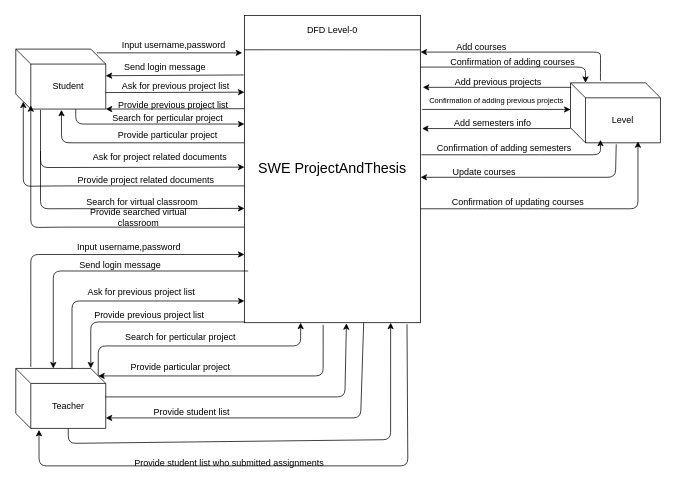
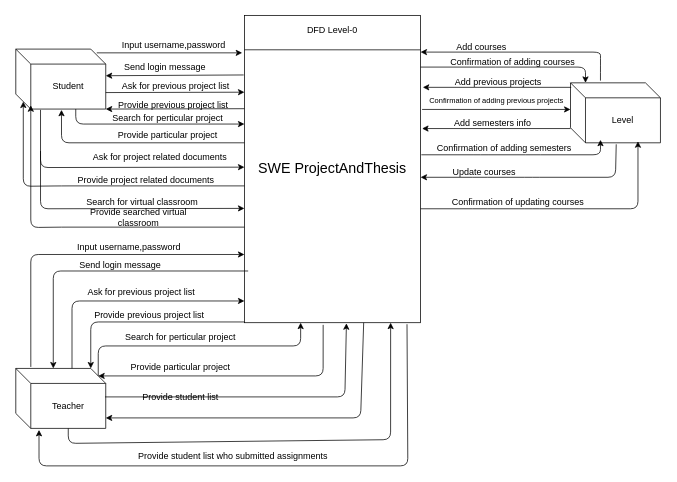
  <mxCell id="0" />
  <mxCell id="1" parent="0" />
  <mxCell id="2" value="&lt;font style=&quot;font-size: 19px&quot;&gt;SWE ProjectAndThesis&lt;/font&gt;" style="rounded=0;whiteSpace=wrap;html=1;" vertex="1" parent="1"><mxGeometry x="325" y="20" width="235" height="410" as="geometry" /></mxCell>
  <mxCell id="3" value="" style="endArrow=none;html=1;exitX=0;exitY=0.112;exitDx=0;exitDy=0;exitPerimeter=0;" edge="1" parent="1" source="2"><mxGeometry width="50" height="50" relative="1" as="geometry"><mxPoint x="330" y="70" as="sourcePoint" /><mxPoint x="560" y="66" as="targetPoint" /></mxGeometry></mxCell>
  <mxCell id="4" value="DFD Level-0" style="text;html=1;strokeColor=none;fillColor=none;align=center;verticalAlign=middle;whiteSpace=wrap;rounded=0;" vertex="1" parent="1"><mxGeometry x="360" y="30" width="165" height="20" as="geometry" /></mxCell>
  <mxCell id="5" value="Student" style="shape=cube;whiteSpace=wrap;html=1;boundedLbl=1;backgroundOutline=1;darkOpacity=0;darkOpacity2=0;" vertex="1" parent="1"><mxGeometry x="20" y="65" width="120" height="80" as="geometry" /></mxCell>
  <mxCell id="6" value="&lt;div&gt;Level&lt;/div&gt;" style="shape=cube;whiteSpace=wrap;html=1;boundedLbl=1;backgroundOutline=1;darkOpacity=0;darkOpacity2=0;" vertex="1" parent="1"><mxGeometry x="760" y="110" width="120" height="80" as="geometry" /></mxCell>
  <mxCell id="7" value="Teacher" style="shape=cube;whiteSpace=wrap;html=1;boundedLbl=1;backgroundOutline=1;darkOpacity=0;darkOpacity2=0;" vertex="1" parent="1"><mxGeometry x="20" y="491" width="120" height="80" as="geometry" /></mxCell>
  <mxCell id="8" value="" style="endArrow=classic;html=1;" edge="1" parent="1"><mxGeometry width="50" height="50" relative="1" as="geometry"><mxPoint x="128" y="70" as="sourcePoint" /><mxPoint x="322" y="70" as="targetPoint" /></mxGeometry></mxCell>
  <mxCell id="9" value="Input username,password" style="text;html=1;resizable=0;points=[];autosize=1;align=left;verticalAlign=top;spacingTop=-4;" vertex="1" parent="1"><mxGeometry x="160" y="50" width="150" height="20" as="geometry" /></mxCell>
  <mxCell id="10" value="" style="endArrow=classic;html=1;entryX=-0.004;entryY=0.29;entryDx=0;entryDy=0;entryPerimeter=0;" edge="1" parent="1"><mxGeometry width="50" height="50" relative="1" as="geometry"><mxPoint x="324" y="99.5" as="sourcePoint" /><mxPoint x="140" y="100.5" as="targetPoint" /></mxGeometry></mxCell>
  <mxCell id="11" value="Send login message" style="text;html=1;resizable=0;points=[];autosize=1;align=left;verticalAlign=top;spacingTop=-4;" vertex="1" parent="1"><mxGeometry x="163" y="80" width="120" height="20" as="geometry" /></mxCell>
  <mxCell id="12" value="" style="endArrow=classic;html=1;" edge="1" parent="1"><mxGeometry width="50" height="50" relative="1" as="geometry"><mxPoint x="100" y="145" as="sourcePoint" /><mxPoint x="325" y="165" as="targetPoint" /><Array as="points"><mxPoint x="100" y="165" /></Array></mxGeometry></mxCell>
  <mxCell id="13" value="" style="endArrow=classic;html=1;exitX=0.508;exitY=1.013;exitDx=0;exitDy=0;exitPerimeter=0;entryX=0.508;entryY=1.013;entryDx=0;entryDy=0;entryPerimeter=0;" edge="1" parent="1" target="5"><mxGeometry width="50" height="50" relative="1" as="geometry"><mxPoint x="325" y="190" as="sourcePoint" /><mxPoint x="100" y="170" as="targetPoint" /><Array as="points"><mxPoint x="81" y="190" /></Array></mxGeometry></mxCell>
  <mxCell id="14" value="" style="endArrow=classic;html=1;exitX=0.275;exitY=1.013;exitDx=0;exitDy=0;exitPerimeter=0;" edge="1" parent="1" source="5"><mxGeometry width="50" height="50" relative="1" as="geometry"><mxPoint x="60" y="223" as="sourcePoint" /><mxPoint x="325" y="222.5" as="targetPoint" /><Array as="points"><mxPoint x="53" y="223" /></Array></mxGeometry></mxCell>
  <mxCell id="15" value="" style="endArrow=classic;html=1;exitX=0.508;exitY=1.013;exitDx=0;exitDy=0;exitPerimeter=0;" edge="1" parent="1"><mxGeometry width="50" height="50" relative="1" as="geometry"><mxPoint x="325" y="247.5" as="sourcePoint" /><mxPoint x="30" y="135" as="targetPoint" /><Array as="points"><mxPoint x="81" y="247.5" /><mxPoint x="30" y="248" /></Array></mxGeometry></mxCell>
  <mxCell id="16" value="" style="endArrow=classic;html=1;exitX=0.275;exitY=1.013;exitDx=0;exitDy=0;exitPerimeter=0;" edge="1" parent="1"><mxGeometry width="50" height="50" relative="1" as="geometry"><mxPoint x="53" y="201" as="sourcePoint" /><mxPoint x="325" y="277.5" as="targetPoint" /><Array as="points"><mxPoint x="53" y="278" /></Array></mxGeometry></mxCell>
  <mxCell id="17" value="" style="endArrow=classic;html=1;exitX=0.508;exitY=1.013;exitDx=0;exitDy=0;exitPerimeter=0;" edge="1" parent="1"><mxGeometry width="50" height="50" relative="1" as="geometry"><mxPoint x="325" y="302.5" as="sourcePoint" /><mxPoint x="40" y="140" as="targetPoint" /><Array as="points"><mxPoint x="81" y="302.5" /><mxPoint x="40" y="303" /></Array></mxGeometry></mxCell>
  <mxCell id="18" value="" style="endArrow=classic;html=1;entryX=0;entryY=0.25;entryDx=0;entryDy=0;" edge="1" parent="1" target="2"><mxGeometry width="50" height="50" relative="1" as="geometry"><mxPoint x="140" y="123" as="sourcePoint" /><mxPoint x="185" y="75" as="targetPoint" /></mxGeometry></mxCell>
  <mxCell id="19" value="" style="endArrow=classic;html=1;exitX=1.033;exitY=0.725;exitDx=0;exitDy=0;exitPerimeter=0;" edge="1" parent="1"><mxGeometry width="50" height="50" relative="1" as="geometry"><mxPoint x="325" y="144.5" as="sourcePoint" /><mxPoint x="140" y="145" as="targetPoint" /></mxGeometry></mxCell>
  <mxCell id="20" value="Ask for previous project list" style="text;html=1;resizable=0;points=[];autosize=1;align=left;verticalAlign=top;spacingTop=-4;" vertex="1" parent="1"><mxGeometry x="160" y="105" width="150" height="20" as="geometry" /></mxCell>
  <mxCell id="21" value="Provide previous project list" style="text;html=1;resizable=0;points=[];autosize=1;align=left;verticalAlign=top;spacingTop=-4;" vertex="1" parent="1"><mxGeometry x="155" y="130" width="160" height="20" as="geometry" /></mxCell>
  <mxCell id="22" value="Search for perticular project " style="text;html=1;strokeColor=none;fillColor=none;align=center;verticalAlign=middle;whiteSpace=wrap;rounded=0;" vertex="1" parent="1"><mxGeometry x="148" y="148" width="150" height="20" as="geometry" /></mxCell>
  <mxCell id="23" value="Provide particular project" style="text;html=1;strokeColor=none;fillColor=none;align=center;verticalAlign=middle;whiteSpace=wrap;rounded=0;" vertex="1" parent="1"><mxGeometry x="148" y="170" width="150" height="20" as="geometry" /></mxCell>
  <mxCell id="24" value="Ask for project related documents" style="text;html=1;strokeColor=none;fillColor=none;align=center;verticalAlign=middle;whiteSpace=wrap;rounded=0;" vertex="1" parent="1"><mxGeometry x="120" y="200" width="185" height="20" as="geometry" /></mxCell>
  <mxCell id="25" value="Provide project related documents" style="text;html=1;strokeColor=none;fillColor=none;align=center;verticalAlign=middle;whiteSpace=wrap;rounded=0;" vertex="1" parent="1"><mxGeometry x="100" y="230" width="188" height="20" as="geometry" /></mxCell>
  <mxCell id="26" value="Search for virtual classroom" style="text;html=1;strokeColor=none;fillColor=none;align=center;verticalAlign=middle;whiteSpace=wrap;rounded=0;" vertex="1" parent="1"><mxGeometry x="95" y="260" width="188" height="20" as="geometry" /></mxCell>
  <mxCell id="27" value="Provide searched virtual classroom" style="text;html=1;strokeColor=none;fillColor=none;align=center;verticalAlign=middle;whiteSpace=wrap;rounded=0;" vertex="1" parent="1"><mxGeometry x="90" y="280" width="188" height="20" as="geometry" /></mxCell>
  <mxCell id="28" value="" style="endArrow=classic;html=1;exitX=0.008;exitY=0.075;exitDx=0;exitDy=0;exitPerimeter=0;" edge="1" parent="1" source="6"><mxGeometry width="50" height="50" relative="1" as="geometry"><mxPoint x="720" y="126" as="sourcePoint" /><mxPoint x="563" y="116" as="targetPoint" /></mxGeometry></mxCell>
  <mxCell id="29" value="" style="endArrow=classic;html=1;exitX=0.008;exitY=0.075;exitDx=0;exitDy=0;exitPerimeter=0;" edge="1" parent="1"><mxGeometry width="50" height="50" relative="1" as="geometry"><mxPoint x="562" y="145.5" as="sourcePoint" /><mxPoint x="760" y="145.5" as="targetPoint" /></mxGeometry></mxCell>
  <mxCell id="30" value="" style="endArrow=classic;html=1;exitX=0.008;exitY=0.075;exitDx=0;exitDy=0;exitPerimeter=0;" edge="1" parent="1"><mxGeometry width="50" height="50" relative="1" as="geometry"><mxPoint x="760" y="171" as="sourcePoint" /><mxPoint x="562" y="171" as="targetPoint" /></mxGeometry></mxCell>
  <mxCell id="31" value="" style="endArrow=classic;html=1;" edge="1" parent="1"><mxGeometry width="50" height="50" relative="1" as="geometry"><mxPoint x="561" y="206" as="sourcePoint" /><mxPoint x="800" y="186" as="targetPoint" /><Array as="points"><mxPoint x="640" y="206" /><mxPoint x="710" y="206" /><mxPoint x="800" y="206" /></Array></mxGeometry></mxCell>
  <mxCell id="32" value="" style="endArrow=classic;html=1;" edge="1" parent="1"><mxGeometry width="50" height="50" relative="1" as="geometry"><mxPoint x="821" y="192" as="sourcePoint" /><mxPoint x="560" y="236" as="targetPoint" /><Array as="points"><mxPoint x="820" y="236" /><mxPoint x="709" y="236" /><mxPoint x="639" y="236" /></Array></mxGeometry></mxCell>
  <mxCell id="33" value="" style="endArrow=classic;html=1;entryX=1;entryY=0.007;entryDx=0;entryDy=0;entryPerimeter=0;exitX=0.333;exitY=-0.037;exitDx=0;exitDy=0;exitPerimeter=0;" edge="1" parent="1" source="6"><mxGeometry width="50" height="50" relative="1" as="geometry"><mxPoint x="790" y="86" as="sourcePoint" /><mxPoint x="560" y="69" as="targetPoint" /><Array as="points"><mxPoint x="800" y="86" /><mxPoint x="800" y="69" /></Array></mxGeometry></mxCell>
  <mxCell id="34" value="" style="endArrow=classic;html=1;exitX=0.75;exitY=0.95;exitDx=0;exitDy=0;exitPerimeter=0;" edge="1" parent="1"><mxGeometry width="50" height="50" relative="1" as="geometry"><mxPoint x="560" y="278" as="sourcePoint" /><mxPoint x="850" y="188" as="targetPoint" /><Array as="points"><mxPoint x="639" y="278" /><mxPoint x="709" y="278" /><mxPoint x="850" y="278" /></Array></mxGeometry></mxCell>
  <mxCell id="35" value="" style="endArrow=classic;html=1;" edge="1" parent="1"><mxGeometry width="50" height="50" relative="1" as="geometry"><mxPoint x="560" y="89" as="sourcePoint" /><mxPoint x="780" y="110" as="targetPoint" /><Array as="points"><mxPoint x="670" y="89" /><mxPoint x="780" y="89" /></Array></mxGeometry></mxCell>
  <mxCell id="36" value="Add courses" style="text;html=1;resizable=0;points=[];autosize=1;align=left;verticalAlign=top;spacingTop=-4;" vertex="1" parent="1"><mxGeometry x="606" y="53" width="80" height="20" as="geometry" /></mxCell>
  <mxCell id="37" value="Confirmation of adding courses" style="text;html=1;" vertex="1" parent="1"><mxGeometry x="598" y="69" width="90" height="30" as="geometry" /></mxCell>
  <mxCell id="38" value="Add previous projects" style="text;html=1;" vertex="1" parent="1"><mxGeometry x="603.5" y="95" width="90" height="30" as="geometry" /></mxCell>
  <mxCell id="39" value="Confirmation of adding previous projects" style="text;html=1;fontSize=10;" vertex="1" parent="1"><mxGeometry x="570" y="121" width="90" height="30" as="geometry" /></mxCell>
  <mxCell id="40" value="Add semesters info" style="text;html=1;" vertex="1" parent="1"><mxGeometry x="602.5" y="150" width="90" height="30" as="geometry" /></mxCell>
  <mxCell id="41" value="Confirmation of updating courses" style="text;html=1;" vertex="1" parent="1"><mxGeometry x="599.5" y="256" width="90" height="30" as="geometry" /></mxCell>
  <mxCell id="42" value="Update courses" style="text;html=1;" vertex="1" parent="1"><mxGeometry x="601" y="216" width="90" height="30" as="geometry" /></mxCell>
  <mxCell id="43" value="Confirmation of adding semesters" style="text;html=1;" vertex="1" parent="1"><mxGeometry x="580" y="184" width="90" height="30" as="geometry" /></mxCell>
  <mxCell id="44" value="" style="endArrow=classic;html=1;fontSize=10;exitX=0;exitY=0;exitDx=110;exitDy=10;exitPerimeter=0;entryX=0.579;entryY=1.002;entryDx=0;entryDy=0;entryPerimeter=0;" edge="1" parent="1" target="2"><mxGeometry width="50" height="50" relative="1" as="geometry"><mxPoint x="139" y="529" as="sourcePoint" /><mxPoint x="461" y="442" as="targetPoint" /><Array as="points"><mxPoint x="459" y="529" /></Array></mxGeometry></mxCell>
  <mxCell id="45" value="" style="endArrow=classic;html=1;fontSize=10;entryX=0;entryY=0;entryDx=120;entryDy=50;entryPerimeter=0;exitX=0.677;exitY=1;exitDx=0;exitDy=0;exitPerimeter=0;" edge="1" parent="1" source="2"><mxGeometry width="50" height="50" relative="1" as="geometry"><mxPoint x="483" y="442" as="sourcePoint" /><mxPoint x="140" y="557" as="targetPoint" /><Array as="points"><mxPoint x="480" y="557" /></Array></mxGeometry></mxCell>
  <mxCell id="46" value="" style="endArrow=classic;html=1;fontSize=10;entryX=0.021;entryY=0.902;entryDx=0;entryDy=0;entryPerimeter=0;" edge="1" parent="1"><mxGeometry width="50" height="50" relative="1" as="geometry"><mxPoint x="95" y="491" as="sourcePoint" /><mxPoint x="325" y="401" as="targetPoint" /><Array as="points"><mxPoint x="95" y="401" /></Array></mxGeometry></mxCell>
  <mxCell id="47" value="" style="endArrow=classic;html=1;fontSize=10;entryX=0;entryY=0.971;entryDx=0;entryDy=0;entryPerimeter=0;exitX=0;exitY=0.971;exitDx=0;exitDy=0;exitPerimeter=0;" edge="1" parent="1"><mxGeometry width="50" height="50" relative="1" as="geometry"><mxPoint x="325" y="429" as="sourcePoint" /><mxPoint x="120" y="491" as="targetPoint" /><Array as="points"><mxPoint x="120" y="429" /></Array></mxGeometry></mxCell>
  <mxCell id="48" value="" style="endArrow=classic;html=1;fontSize=10;" edge="1" parent="1"><mxGeometry width="50" height="50" relative="1" as="geometry"><mxPoint x="130" y="501" as="sourcePoint" /><mxPoint x="400" y="430" as="targetPoint" /><Array as="points"><mxPoint x="130" y="461" /><mxPoint x="400" y="461" /></Array></mxGeometry></mxCell>
  <mxCell id="49" value="" style="endArrow=classic;html=1;fontSize=10;exitX=0.447;exitY=1.007;exitDx=0;exitDy=0;exitPerimeter=0;entryX=0;entryY=0;entryDx=110;entryDy=10;entryPerimeter=0;" edge="1" parent="1" source="2" target="7"><mxGeometry width="50" height="50" relative="1" as="geometry"><mxPoint x="430" y="441" as="sourcePoint" /><mxPoint x="140" y="531" as="targetPoint" /><Array as="points"><mxPoint x="430" y="501" /></Array></mxGeometry></mxCell>
  <mxCell id="50" value="" style="endArrow=classic;html=1;fontSize=10;exitX=0;exitY=0;exitDx=70;exitDy=80;exitPerimeter=0;entryX=0.83;entryY=1;entryDx=0;entryDy=0;entryPerimeter=0;" edge="1" parent="1" source="7" target="2"><mxGeometry width="50" height="50" relative="1" as="geometry"><mxPoint x="90" y="586" as="sourcePoint" /><mxPoint x="521" y="443" as="targetPoint" /><Array as="points"><mxPoint x="90" y="591" /><mxPoint x="520" y="586" /></Array></mxGeometry></mxCell>
  <mxCell id="51" value="" style="endArrow=classic;html=1;fontSize=10;exitX=0.923;exitY=1.005;exitDx=0;exitDy=0;exitPerimeter=0;entryX=0.258;entryY=1.025;entryDx=0;entryDy=0;entryPerimeter=0;" edge="1" parent="1" source="2" target="7"><mxGeometry width="50" height="50" relative="1" as="geometry"><mxPoint x="543" y="444" as="sourcePoint" /><mxPoint x="40" y="591" as="targetPoint" /><Array as="points"><mxPoint x="543" y="621" /><mxPoint x="51" y="621" /></Array></mxGeometry></mxCell>
  <mxCell id="52" value="" style="endArrow=classic;html=1;fontSize=10;entryX=0.021;entryY=0.805;entryDx=0;entryDy=0;entryPerimeter=0;exitX=0.021;exitY=0.805;exitDx=0;exitDy=0;exitPerimeter=0;" edge="1" parent="1"><mxGeometry width="50" height="50" relative="1" as="geometry"><mxPoint x="330" y="361" as="sourcePoint" /><mxPoint x="70" y="491" as="targetPoint" /><Array as="points"><mxPoint x="70" y="361" /></Array></mxGeometry></mxCell>
  <mxCell id="53" value="" style="endArrow=classic;html=1;fontSize=10;entryX=0;entryY=0.75;entryDx=0;entryDy=0;exitX=0.167;exitY=-0.025;exitDx=0;exitDy=0;exitPerimeter=0;" edge="1" parent="1" source="7"><mxGeometry width="50" height="50" relative="1" as="geometry"><mxPoint x="30" y="491" as="sourcePoint" /><mxPoint x="325" y="339" as="targetPoint" /><Array as="points"><mxPoint x="40" y="339" /></Array></mxGeometry></mxCell>
  <mxCell id="54" value="Input username,password" style="text;html=1;resizable=0;points=[];autosize=1;align=left;verticalAlign=top;spacingTop=-4;" vertex="1" parent="1"><mxGeometry x="100" y="320" width="150" height="20" as="geometry" /></mxCell>
  <mxCell id="55" value="Send login message" style="text;html=1;resizable=0;points=[];autosize=1;align=left;verticalAlign=top;spacingTop=-4;" vertex="1" parent="1"><mxGeometry x="103" y="344" width="120" height="20" as="geometry" /></mxCell>
  <mxCell id="56" value="Ask for previous project list" style="text;html=1;resizable=0;points=[];autosize=1;align=left;verticalAlign=top;spacingTop=-4;" vertex="1" parent="1"><mxGeometry x="114" y="380" width="150" height="20" as="geometry" /></mxCell>
  <mxCell id="57" value="Provide previous project list" style="text;html=1;resizable=0;points=[];autosize=1;align=left;verticalAlign=top;spacingTop=-4;" vertex="1" parent="1"><mxGeometry x="123" y="410" width="160" height="20" as="geometry" /></mxCell>
  <mxCell id="58" value="Search for perticular project " style="text;html=1;strokeColor=none;fillColor=none;align=center;verticalAlign=middle;whiteSpace=wrap;rounded=0;" vertex="1" parent="1"><mxGeometry x="165" y="440" width="150" height="20" as="geometry" /></mxCell>
  <mxCell id="59" value="Provide particular project" style="text;html=1;strokeColor=none;fillColor=none;align=center;verticalAlign=middle;whiteSpace=wrap;rounded=0;" vertex="1" parent="1"><mxGeometry x="165" y="480" width="150" height="20" as="geometry" /></mxCell>
- <mxCell id="60" value="Provide student list" style="text;html=1;strokeColor=none;fillColor=none;align=center;verticalAlign=middle;whiteSpace=wrap;rounded=0;" vertex="1" parent="1"><mxGeometry x="180" y="540" width="150" height="20" as="geometry" /></mxCell>
- <mxCell id="61" value="Provide student list who submitted assignments" style="text;html=1;strokeColor=none;fillColor=none;align=center;verticalAlign=middle;whiteSpace=wrap;rounded=0;" vertex="1" parent="1"><mxGeometry x="175" y="608" width="260" height="20" as="geometry" /></mxCell>
+ <mxCell id="60" value="Provide student list" style="text;html=1;strokeColor=none;fillColor=none;align=center;verticalAlign=middle;whiteSpace=wrap;rounded=0;" vertex="1" parent="1"><mxGeometry x="165" y="520" width="150" height="20" as="geometry" /></mxCell>
+ <mxCell id="61" value="Provide student list who submitted assignments" style="text;html=1;strokeColor=none;fillColor=none;align=center;verticalAlign=middle;whiteSpace=wrap;rounded=0;" vertex="1" parent="1"><mxGeometry x="180" y="598" width="260" height="20" as="geometry" /></mxCell>
